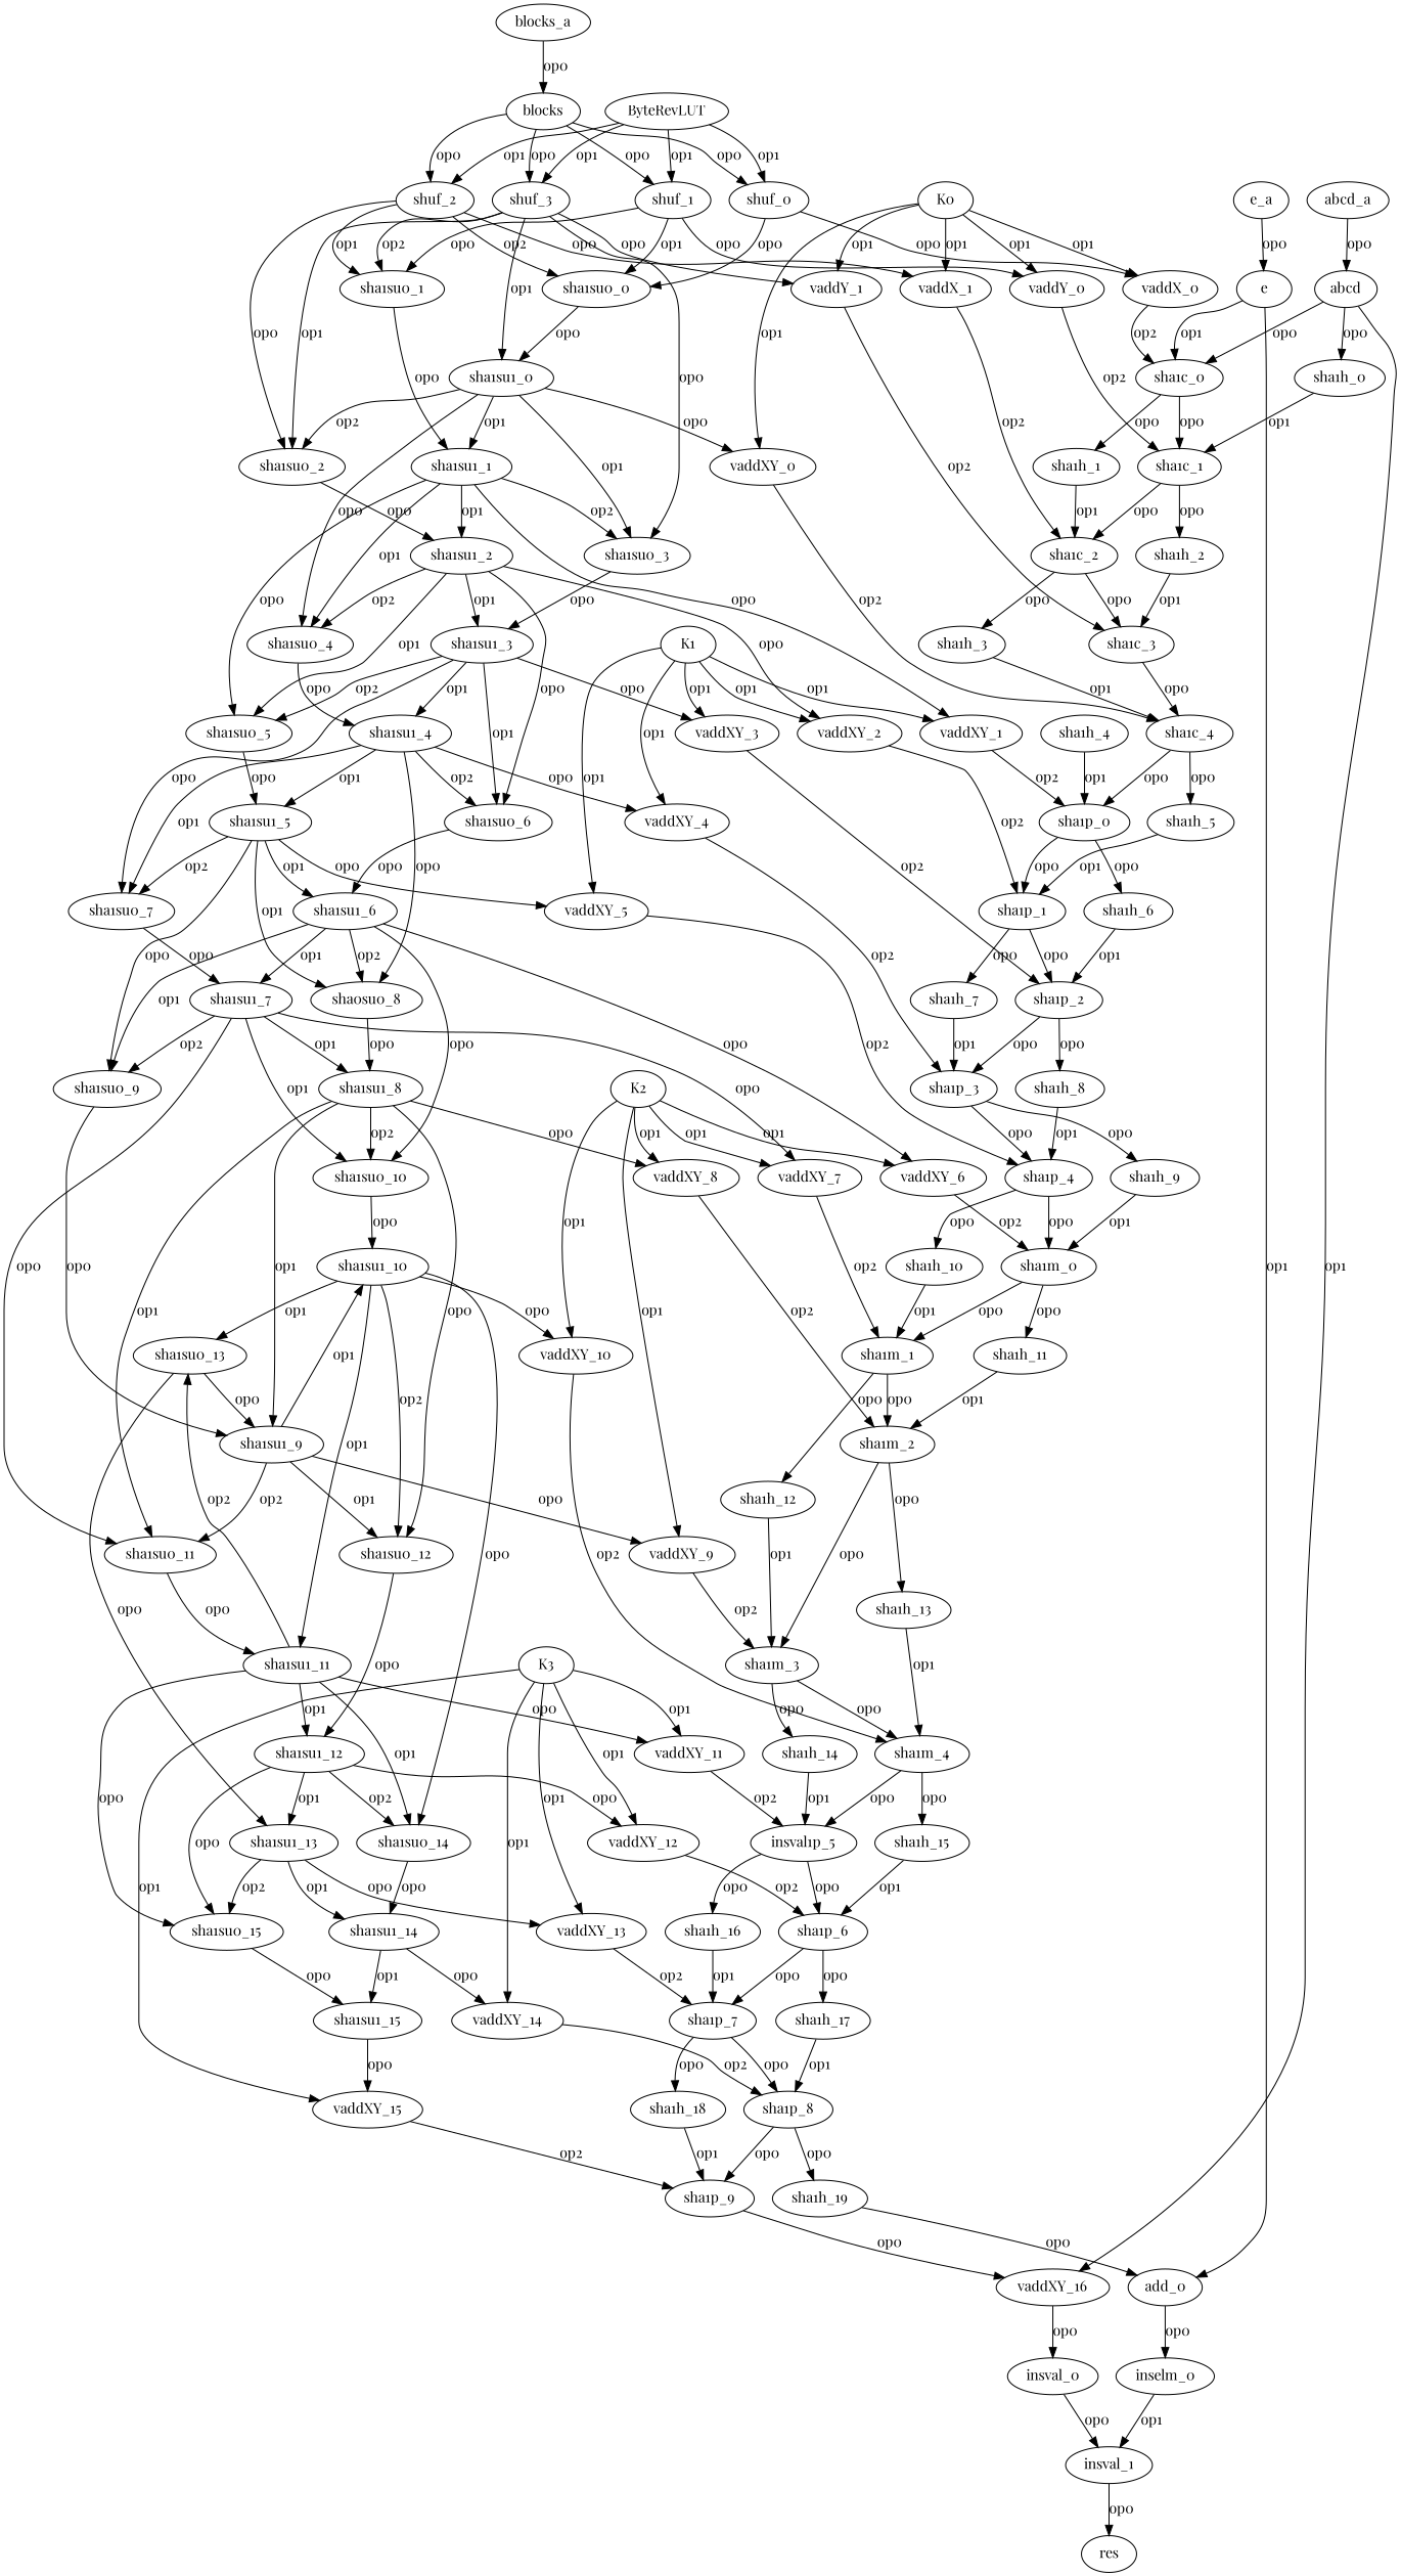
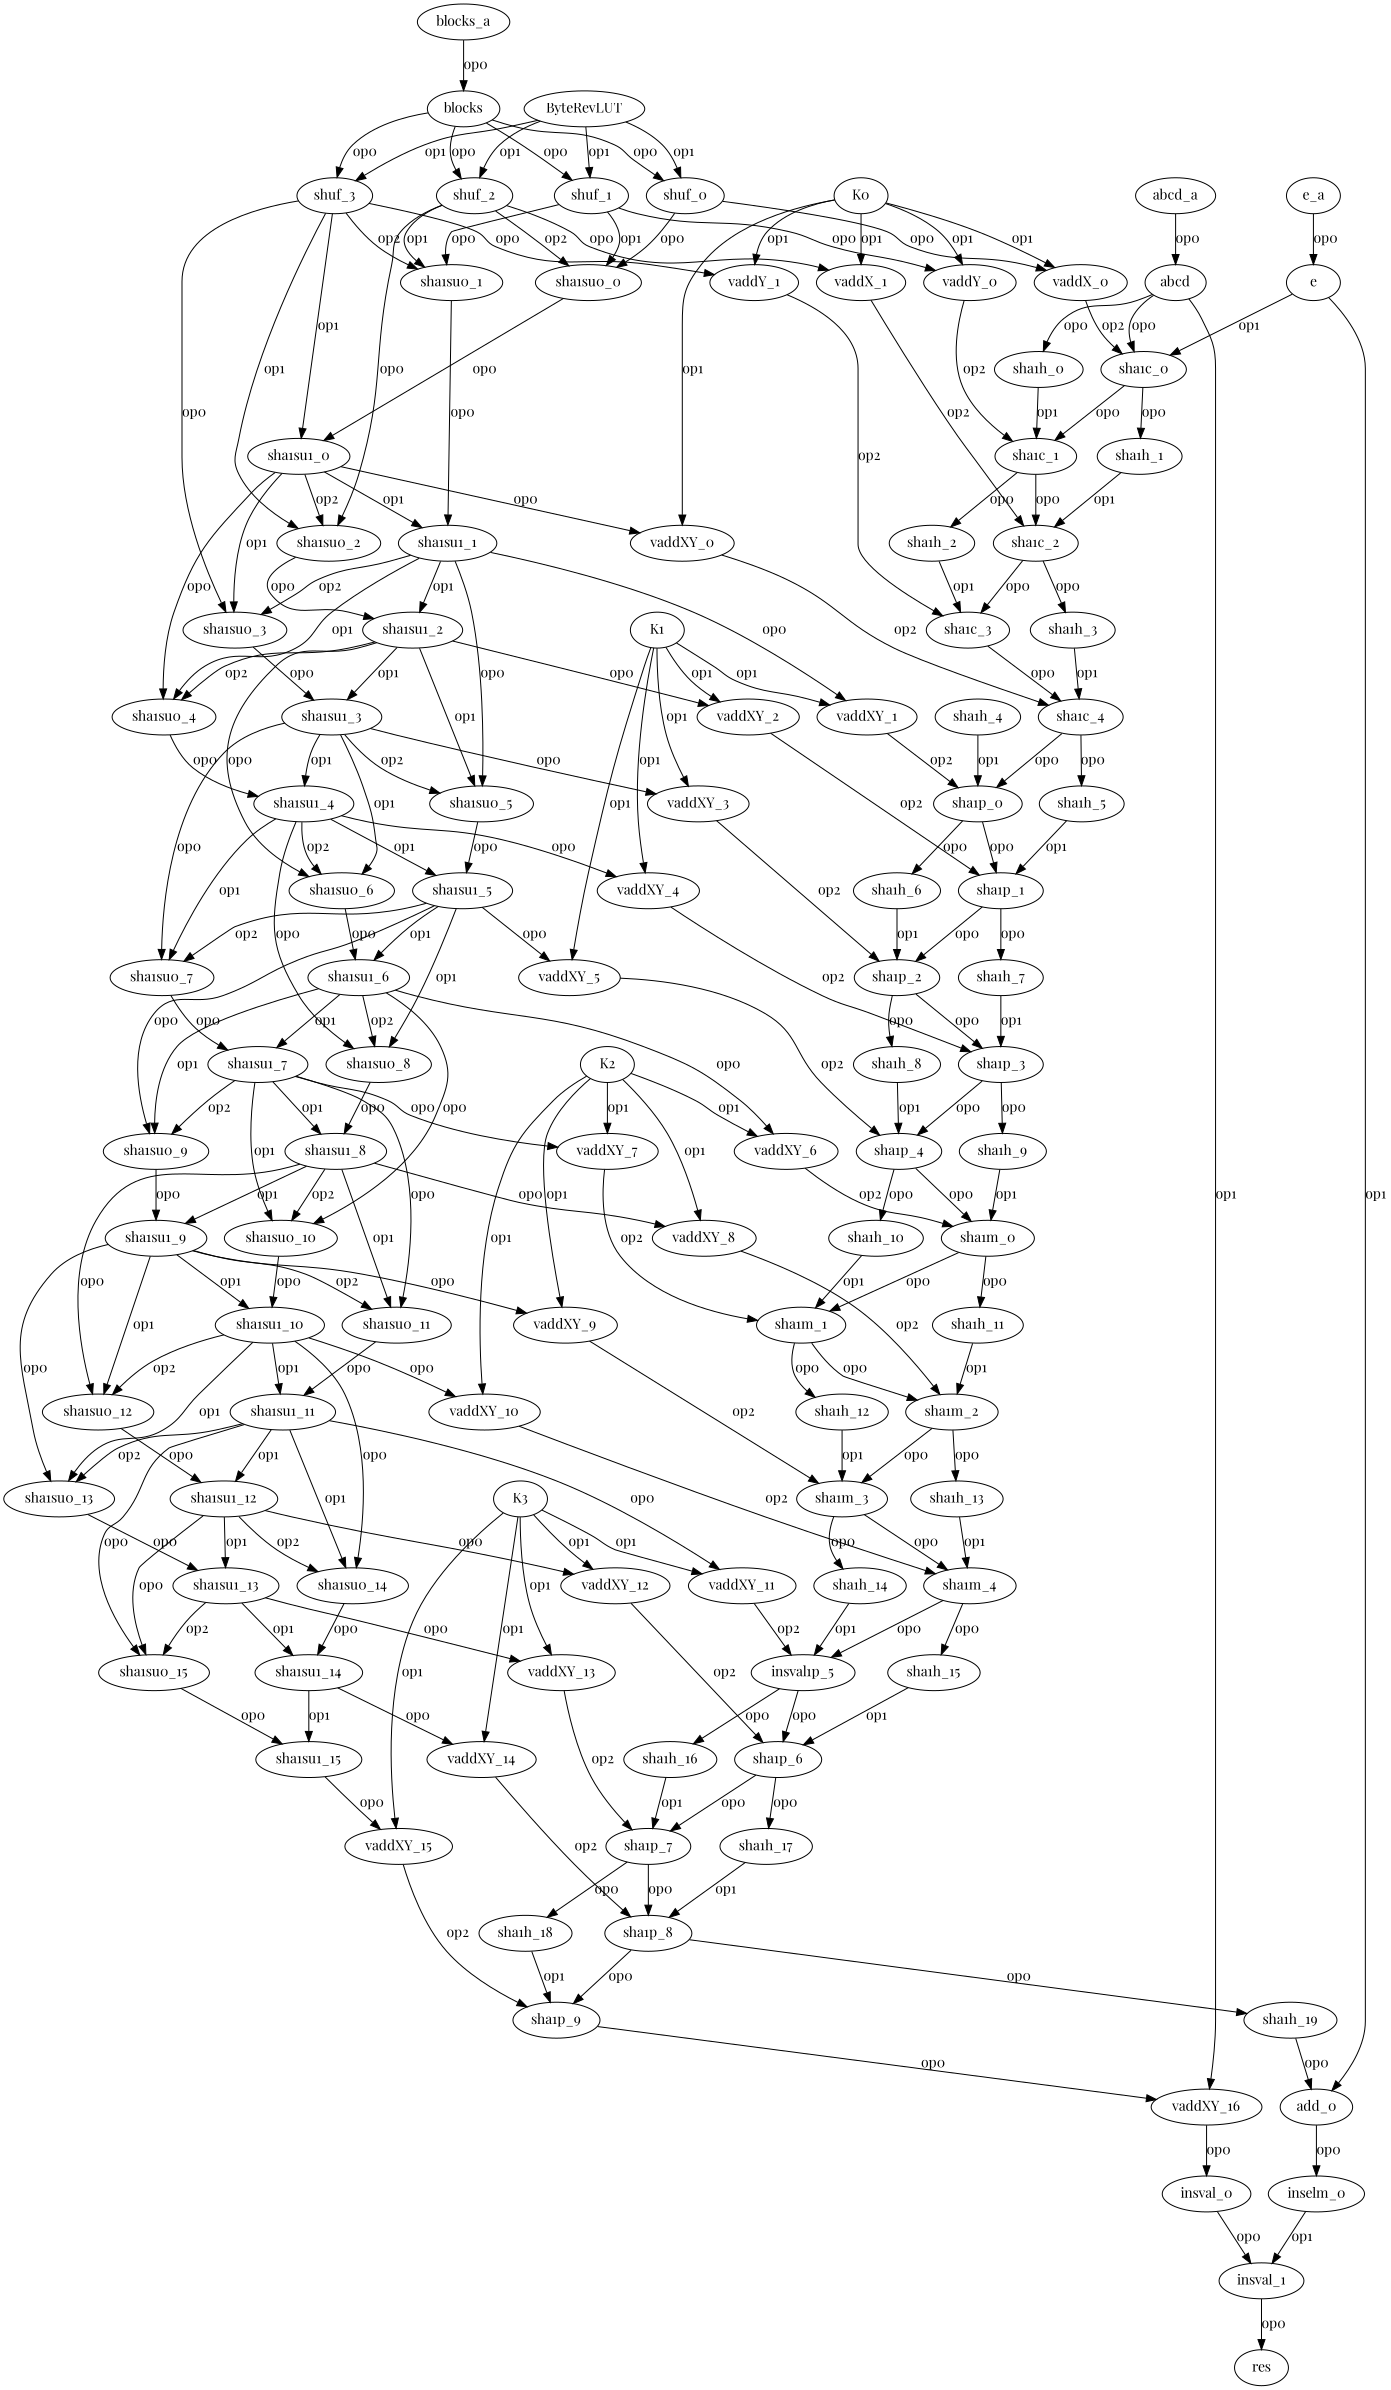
  strict digraph {
    fontname="Playfair Display"
    node [fontname="Playfair Display"]
    edge [fontname="Playfair Display"]
    abcd_a
    abcd
    sha1h_0
    sha1c_0
    vaddXY_16
    sha1c_1
    sha1h_1
    insval_0
    sha1c_2
    sha1h_2
    insval_1
    e_a
    e
    add_0
    inselm_0
    blocks_a
    blocks
    shuf_0
    shuf_1
    shuf_2
    shuf_3
    vaddX_0
    sha1su0_0
    vaddY_0
    sha1su0_1
    vaddX_1
    sha1su0_2
    vaddY_1
    sha1su1_0
    sha1su0_3
    sha1su1_1
    sha1su1_2
    sha1c_3
    vaddXY_0
    sha1su0_4
    sha1su1_3
    ByteRevLUT
    vaddXY_1
    sha1su0_5
    sha1h_3
    vaddXY_2
    sha1su0_6
    sha1c_4
    sha1su1_4
    vaddXY_3
    sha1su0_7
    K0
    sha1p_0
    sha1h_5
    sha1h_4
    sha1su1_5
    vaddXY_4
-   sha1su0_8 [label=sha0su0_8]
+   sha1su0_8
    sha1p_1
    sha1h_6
    sha1su1_6
    vaddXY_5
    sha1su0_9
    sha1p_2
    sha1h_7
    K1
    sha1p_3
    sha1p_4
    sha1h_8
    sha1h_9
    sha1m_0
    sha1h_10
    sha1su1_7
    vaddXY_6
    sha1su0_10
    sha1su1_8
    vaddXY_7
    sha1su0_11
    sha1su1_9
    vaddXY_8
    sha1su0_12
    sha1su1_10
    vaddXY_9
    sha1su0_13
    sha1m_1
    sha1h_11
    sha1su1_11
    vaddXY_10
    sha1su0_14
    sha1m_2
    sha1h_12
    K2
    sha1m_3
    sha1m_4
    sha1h_13
    sha1h_14
    n92 [label=insval1p_5]
    sha1h_15
    sha1su1_12
    vaddXY_11
    sha1su0_15
    sha1su1_13
    vaddXY_12
    sha1su1_14
    vaddXY_13
    sha1su1_15
    vaddXY_14
    sha1p_6
    sha1h_16
    vaddXY_15
    sha1p_7
    sha1h_17
    K3
    sha1p_8
    sha1p_9
    sha1h_18
    sha1h_19
    res
    abcd_a -> abcd [label=op0]
    abcd -> sha1h_0 [label=op0]
    abcd -> sha1c_0 [label=op0]
    abcd -> vaddXY_16 [label=op1]
    sha1h_0 -> sha1c_1 [label=op1]
    sha1c_0 -> sha1c_1 [label=op0]
    sha1c_0 -> sha1h_1 [label=op0]
    vaddXY_16 -> insval_0 [label=op0]
    sha1c_1 -> sha1c_2 [label=op0]
    sha1c_1 -> sha1h_2 [label=op0]
    sha1h_1 -> sha1c_2 [label=op1]
    insval_0 -> insval_1 [label=op0]
    sha1c_2 -> sha1c_3 [label=op0]
    sha1c_2 -> sha1h_3 [label=op0]
    sha1h_2 -> sha1c_3 [label=op1]
    insval_1 -> res [label=op0]
    e_a -> e [label=op0]
    e -> sha1c_0 [label=op1]
    e -> add_0 [label=op1]
    add_0 -> inselm_0 [label=op0]
    inselm_0 -> insval_1 [label=op1]
    blocks_a -> blocks [label=op0]
    blocks -> shuf_0 [label=op0]
    blocks -> shuf_1 [label=op0]
    blocks -> shuf_2 [label=op0]
    blocks -> shuf_3 [label=op0]
    shuf_0 -> vaddX_0 [label=op0]
    shuf_0 -> sha1su0_0 [label=op0]
    shuf_1 -> sha1su0_0 [label=op1]
    shuf_1 -> vaddY_0 [label=op0]
    shuf_1 -> sha1su0_1 [label=op0]
    shuf_2 -> sha1su0_0 [label=op2]
    shuf_2 -> sha1su0_1 [label=op1]
    shuf_2 -> vaddX_1 [label=op0]
    shuf_2 -> sha1su0_2 [label=op0]
    shuf_3 -> sha1su0_1 [label=op2]
    shuf_3 -> sha1su0_2 [label=op1]
    shuf_3 -> vaddY_1 [label=op0]
    shuf_3 -> sha1su1_0 [label=op1]
    shuf_3 -> sha1su0_3 [label=op0]
    vaddX_0 -> sha1c_0 [label=op2]
    sha1su0_0 -> sha1su1_0 [label=op0]
    vaddY_0 -> sha1c_1 [label=op2]
    sha1su0_1 -> sha1su1_1 [label=op0]
    vaddX_1 -> sha1c_2 [label=op2]
    sha1su0_2 -> sha1su1_2 [label=op0]
    vaddY_1 -> sha1c_3 [label=op2]
    sha1su1_0 -> sha1su0_2 [label=op2]
    sha1su1_0 -> sha1su0_3 [label=op1]
    sha1su1_0 -> sha1su1_1 [label=op1]
    sha1su1_0 -> vaddXY_0 [label=op0]
    sha1su1_0 -> sha1su0_4 [label=op0]
    sha1su0_3 -> sha1su1_3 [label=op0]
    sha1su1_1 -> sha1su0_3 [label=op2]
    sha1su1_1 -> sha1su1_2 [label=op1]
    sha1su1_1 -> sha1su0_4 [label=op1]
    sha1su1_1 -> vaddXY_1 [label=op0]
    sha1su1_1 -> sha1su0_5 [label=op0]
    sha1su1_2 -> sha1su0_4 [label=op2]
    sha1su1_2 -> sha1su1_3 [label=op1]
    sha1su1_2 -> sha1su0_5 [label=op1]
    sha1su1_2 -> vaddXY_2 [label=op0]
    sha1su1_2 -> sha1su0_6 [label=op0]
    sha1c_3 -> sha1c_4 [label=op0]
    vaddXY_0 -> sha1c_4 [label=op2]
    sha1su0_4 -> sha1su1_4 [label=op0]
    sha1su1_3 -> sha1su0_5 [label=op2]
    sha1su1_3 -> sha1su0_6 [label=op1]
    sha1su1_3 -> sha1su1_4 [label=op1]
    sha1su1_3 -> vaddXY_3 [label=op0]
    sha1su1_3 -> sha1su0_7 [label=op0]
    ByteRevLUT -> shuf_0 [label=op1]
    ByteRevLUT -> shuf_1 [label=op1]
    ByteRevLUT -> shuf_2 [label=op1]
    ByteRevLUT -> shuf_3 [label=op1]
    vaddXY_1 -> sha1p_0 [label=op2]
    sha1su0_5 -> sha1su1_5 [label=op0]
    sha1h_3 -> sha1c_4 [label=op1]
    vaddXY_2 -> sha1p_1 [label=op2]
    sha1su0_6 -> sha1su1_6 [label=op0]
    sha1c_4 -> sha1p_0 [label=op0]
    sha1c_4 -> sha1h_5 [label=op0]
    sha1su1_4 -> sha1su0_6 [label=op2]
    sha1su1_4 -> sha1su0_7 [label=op1]
    sha1su1_4 -> sha1su1_5 [label=op1]
    sha1su1_4 -> vaddXY_4 [label=op0]
    sha1su1_4 -> sha1su0_8 [label=op0]
    vaddXY_3 -> sha1p_2 [label=op2]
    sha1su0_7 -> sha1su1_7 [label=op0]
    K0 -> vaddX_0 [label=op1]
    K0 -> vaddY_0 [label=op1]
    K0 -> vaddX_1 [label=op1]
    K0 -> vaddY_1 [label=op1]
    K0 -> vaddXY_0 [label=op1]
    sha1p_0 -> sha1p_1 [label=op0]
    sha1p_0 -> sha1h_6 [label=op0]
    sha1h_5 -> sha1p_1 [label=op1]
    sha1h_4 -> sha1p_0 [label=op1]
    sha1su1_5 -> sha1su0_7 [label=op2]
    sha1su1_5 -> sha1su0_8 [label=op1]
    sha1su1_5 -> sha1su1_6 [label=op1]
    sha1su1_5 -> vaddXY_5 [label=op0]
    sha1su1_5 -> sha1su0_9 [label=op0]
    vaddXY_4 -> sha1p_3 [label=op2]
    sha1su0_8 -> sha1su1_8 [label=op0]
    sha1p_1 -> sha1p_2 [label=op0]
    sha1p_1 -> sha1h_7 [label=op0]
    sha1h_6 -> sha1p_2 [label=op1]
    sha1su1_6 -> sha1su0_8 [label=op2]
    sha1su1_6 -> sha1su0_9 [label=op1]
    sha1su1_6 -> sha1su1_7 [label=op1]
    sha1su1_6 -> vaddXY_6 [label=op0]
    sha1su1_6 -> sha1su0_10 [label=op0]
    vaddXY_5 -> sha1p_4 [label=op2]
    sha1su0_9 -> sha1su1_9 [label=op0]
    sha1p_2 -> sha1p_3 [label=op0]
    sha1p_2 -> sha1h_8 [label=op0]
    sha1h_7 -> sha1p_3 [label=op1]
    K1 -> vaddXY_1 [label=op1]
    K1 -> vaddXY_2 [label=op1]
    K1 -> vaddXY_3 [label=op1]
    K1 -> vaddXY_4 [label=op1]
    K1 -> vaddXY_5 [label=op1]
    sha1p_3 -> sha1p_4 [label=op0]
    sha1p_3 -> sha1h_9 [label=op0]
    sha1p_4 -> sha1m_0 [label=op0]
    sha1p_4 -> sha1h_10 [label=op0]
    sha1h_8 -> sha1p_4 [label=op1]
    sha1h_9 -> sha1m_0 [label=op1]
    sha1m_0 -> sha1m_1 [label=op0]
    sha1m_0 -> sha1h_11 [label=op0]
    sha1h_10 -> sha1m_1 [label=op1]
    sha1su1_7 -> sha1su0_9 [label=op2]
    sha1su1_7 -> sha1su0_10 [label=op1]
    sha1su1_7 -> sha1su1_8 [label=op1]
    sha1su1_7 -> vaddXY_7 [label=op0]
    sha1su1_7 -> sha1su0_11 [label=op0]
    vaddXY_6 -> sha1m_0 [label=op2]
    sha1su0_10 -> sha1su1_10 [label=op0]
    sha1su1_8 -> sha1su0_10 [label=op2]
    sha1su1_8 -> sha1su0_11 [label=op1]
    sha1su1_8 -> sha1su1_9 [label=op1]
    sha1su1_8 -> vaddXY_8 [label=op0]
    sha1su1_8 -> sha1su0_12 [label=op0]
    vaddXY_7 -> sha1m_1 [label=op2]
    sha1su0_11 -> sha1su1_11 [label=op0]
    sha1su1_9 -> sha1su0_11 [label=op2]
    sha1su1_9 -> sha1su0_12 [label=op1]
    sha1su1_9 -> sha1su1_10 [label=op1]
    sha1su1_9 -> vaddXY_9 [label=op0]
-   sha1su0_13 -> sha1su1_9 [label=op0]
+   sha1su1_9 -> sha1su0_13 [label=op0]
    vaddXY_8 -> sha1m_2 [label=op2]
    sha1su0_12 -> sha1su1_12 [label=op0]
    sha1su1_10 -> sha1su0_12 [label=op2]
    sha1su1_10 -> sha1su0_13 [label=op1]
    sha1su1_10 -> sha1su1_11 [label=op1]
    sha1su1_10 -> vaddXY_10 [label=op0]
    sha1su1_10 -> sha1su0_14 [label=op0]
    vaddXY_9 -> sha1m_3 [label=op2]
    sha1su0_13 -> sha1su1_13 [label=op0]
    sha1m_1 -> sha1m_2 [label=op0]
    sha1m_1 -> sha1h_12 [label=op0]
    sha1h_11 -> sha1m_2 [label=op1]
    sha1su1_11 -> sha1su0_13 [label=op2]
    sha1su1_11 -> sha1su0_14 [label=op1]
    sha1su1_11 -> sha1su1_12 [label=op1]
    sha1su1_11 -> vaddXY_11 [label=op0]
    sha1su1_11 -> sha1su0_15 [label=op0]
    vaddXY_10 -> sha1m_4 [label=op2]
    sha1su0_14 -> sha1su1_14 [label=op0]
    sha1m_2 -> sha1m_3 [label=op0]
    sha1m_2 -> sha1h_13 [label=op0]
    sha1h_12 -> sha1m_3 [label=op1]
    K2 -> vaddXY_6 [label=op1]
    K2 -> vaddXY_7 [label=op1]
    K2 -> vaddXY_8 [label=op1]
    K2 -> vaddXY_9 [label=op1]
    K2 -> vaddXY_10 [label=op1]
    sha1m_3 -> sha1m_4 [label=op0]
    sha1m_3 -> sha1h_14 [label=op0]
    sha1m_4 -> n92 [label=op0]
    sha1m_4 -> sha1h_15 [label=op0]
    sha1h_13 -> sha1m_4 [label=op1]
    sha1h_14 -> n92 [label=op1]
    n92 -> sha1p_6 [label=op0]
    n92 -> sha1h_16 [label=op0]
    sha1h_15 -> sha1p_6 [label=op1]
    sha1su1_12 -> sha1su0_14 [label=op2]
    sha1su1_12 -> sha1su0_15 [label=op0]
    sha1su1_12 -> sha1su1_13 [label=op1]
    sha1su1_12 -> vaddXY_12 [label=op0]
    vaddXY_11 -> n92 [label=op2]
    sha1su0_15 -> sha1su1_15 [label=op0]
    sha1su1_13 -> sha1su0_15 [label=op2]
    sha1su1_13 -> sha1su1_14 [label=op1]
    sha1su1_13 -> vaddXY_13 [label=op0]
    vaddXY_12 -> sha1p_6 [label=op2]
    sha1su1_14 -> sha1su1_15 [label=op1]
    sha1su1_14 -> vaddXY_14 [label=op0]
    vaddXY_13 -> sha1p_7 [label=op2]
    sha1su1_15 -> vaddXY_15 [label=op0]
    vaddXY_14 -> sha1p_8 [label=op2]
    sha1p_6 -> sha1p_7 [label=op0]
    sha1p_6 -> sha1h_17 [label=op0]
    sha1h_16 -> sha1p_7 [label=op1]
    vaddXY_15 -> sha1p_9 [label=op2]
    sha1p_7 -> sha1p_8 [label=op0]
    sha1p_7 -> sha1h_18 [label=op0]
    sha1h_17 -> sha1p_8 [label=op1]
    K3 -> vaddXY_11 [label=op1]
    K3 -> vaddXY_12 [label=op1]
    K3 -> vaddXY_13 [label=op1]
    K3 -> vaddXY_14 [label=op1]
    K3 -> vaddXY_15 [label=op1]
    sha1p_8 -> sha1p_9 [label=op0]
    sha1p_8 -> sha1h_19 [label=op0]
    sha1p_9 -> vaddXY_16 [label=op0]
    sha1h_18 -> sha1p_9 [label=op1]
    sha1h_19 -> add_0 [label=op0]
  }
